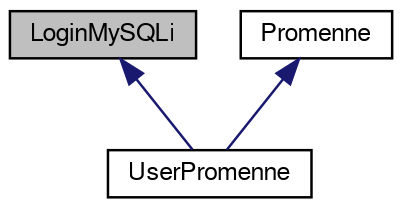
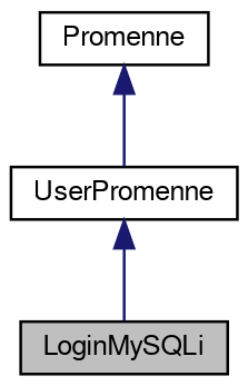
  digraph {
    node [color=black fontname=FreeSans fontsize=10 shape=record]
    edge [color=midnightblue dir=back fontname=FreeSans fontsize=10 labelfontname=FreeSans labelfontsize=10 style=solid]
    n1 [fillcolor=grey75 fontcolor=black height=0.2 label=LoginMySQLi style=filled width=0.4]
    n2 [height=0.2 label=UserPromenne width=0.4]
    n3 [height=0.2 label=Promenne width=0.4]
-   n1 -> n2
+   n2 -> n1
    n3 -> n2
  }
